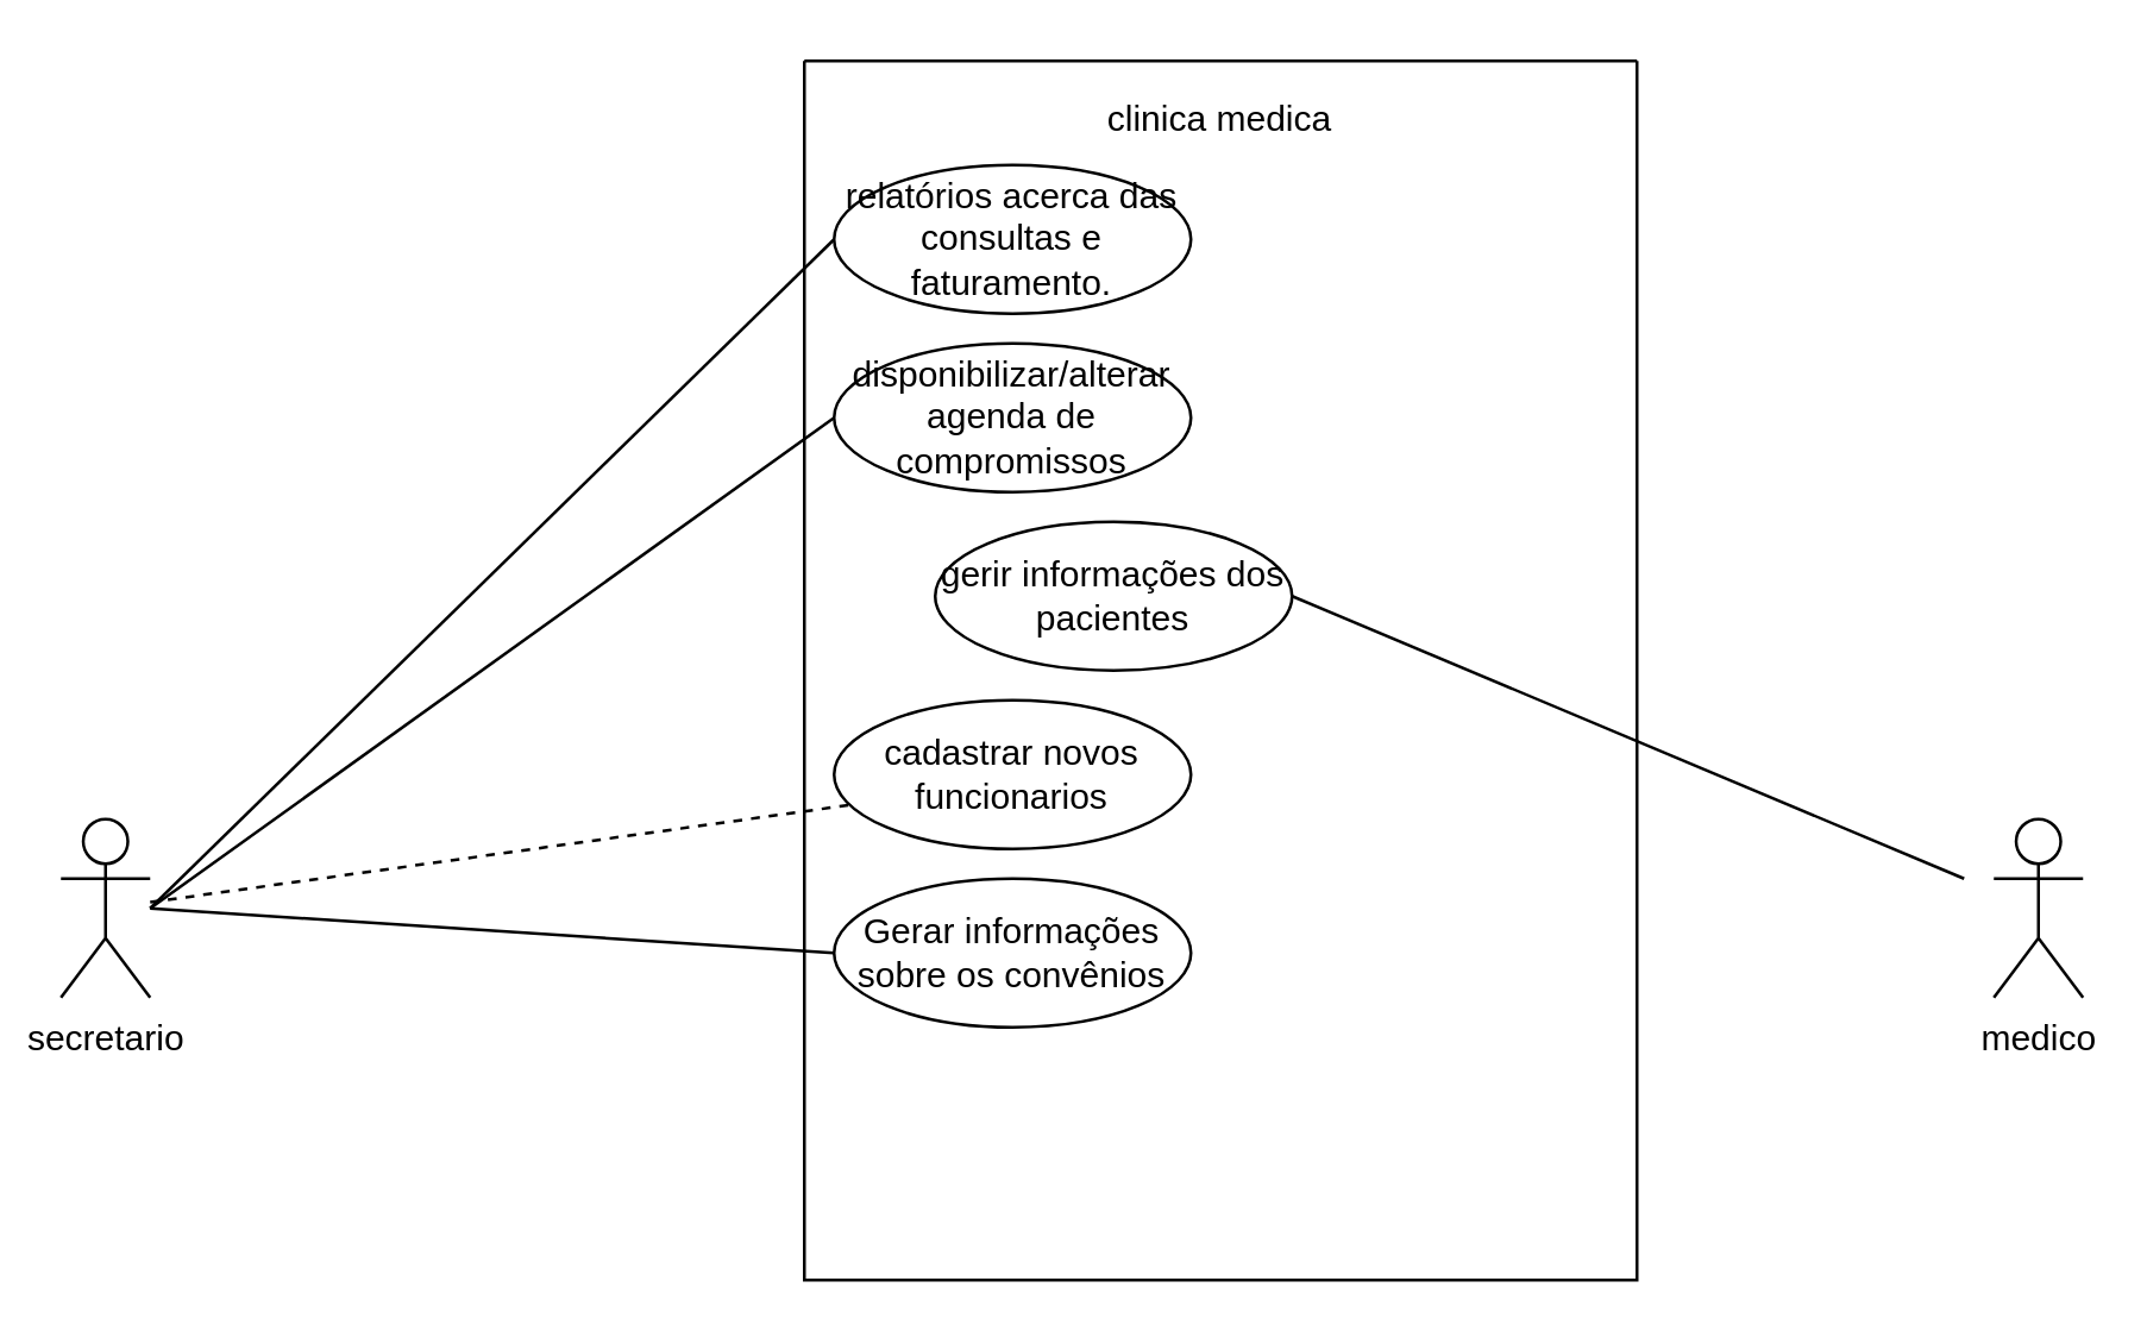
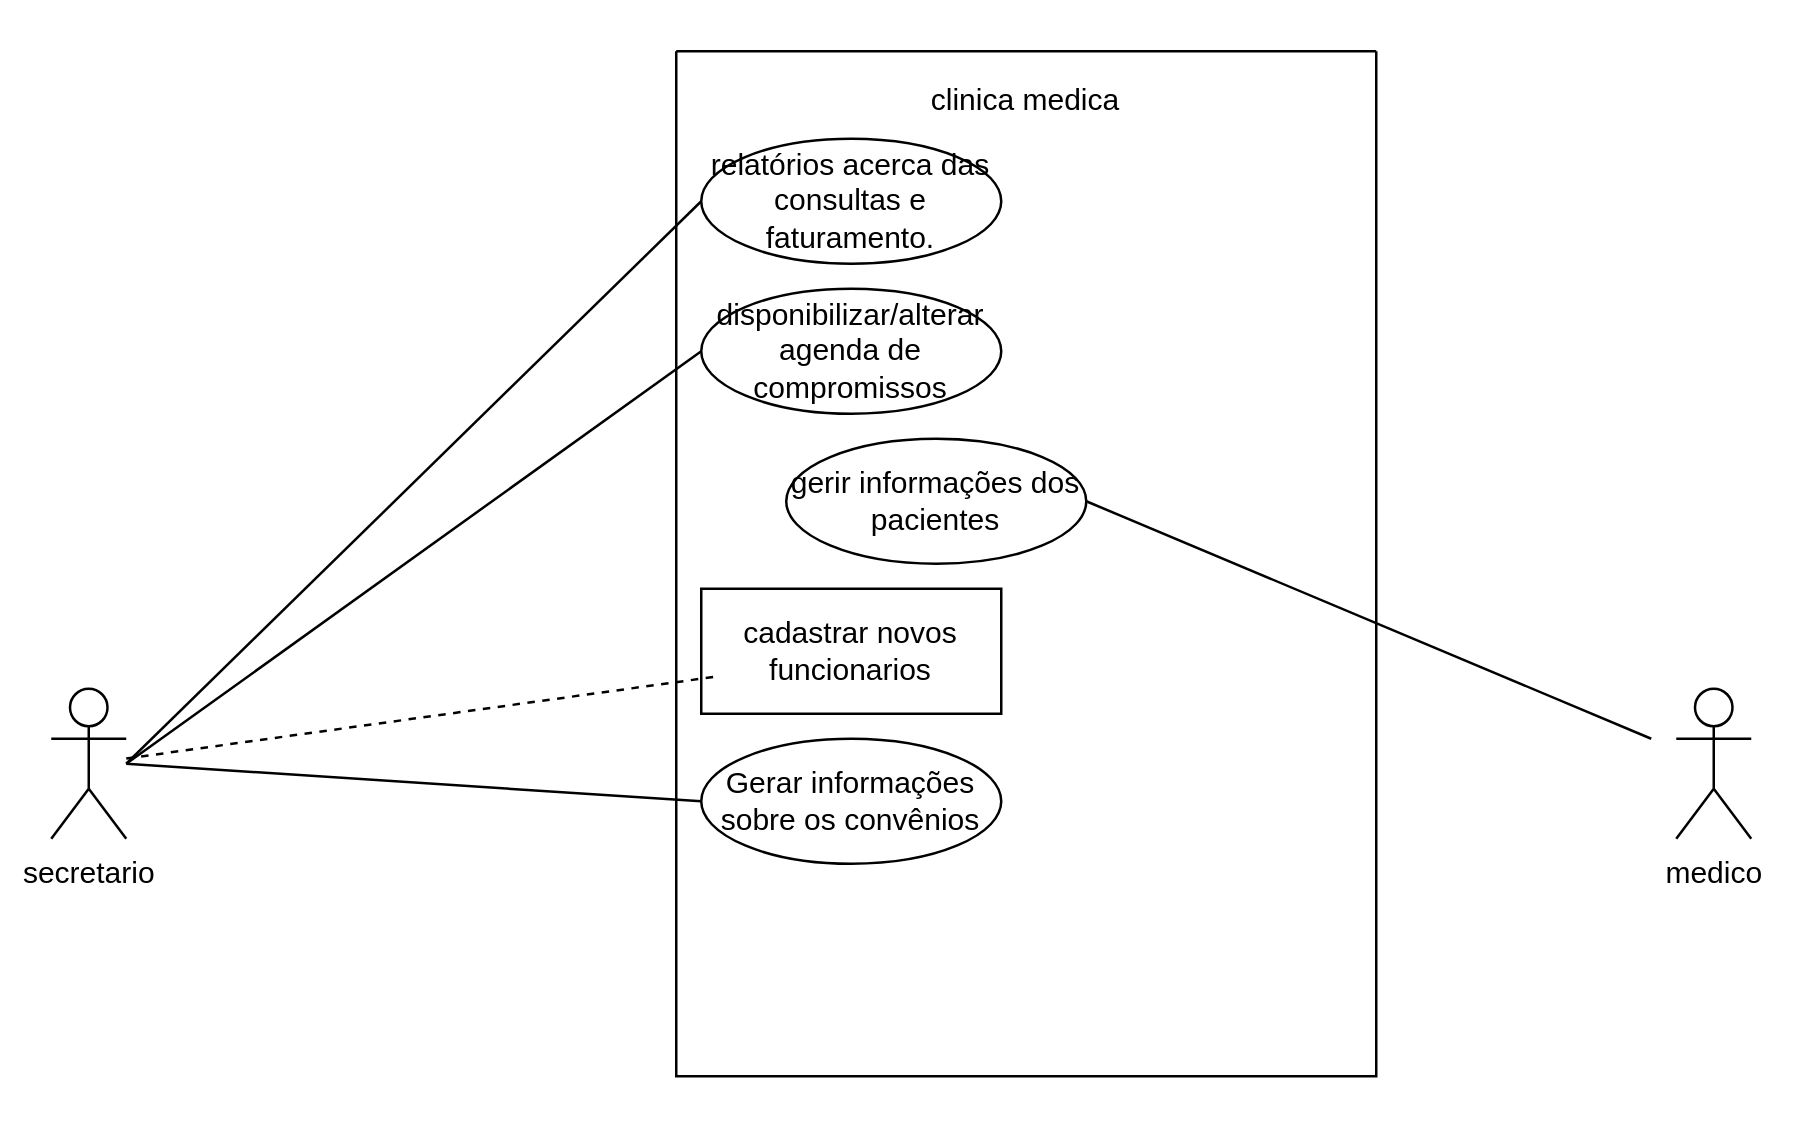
  <mxCell id="0" />
  <mxCell id="1" parent="0" />
  <mxCell id="2" value="" style="swimlane;startSize=0;" parent="1" vertex="1"><mxGeometry x="270" y="20" width="280" height="410" as="geometry" /></mxCell>
- <mxCell id="3" value="cadastrar novos funcionarios" style="ellipse;whiteSpace=wrap;html=1;" parent="2" vertex="1"><mxGeometry x="10" y="215" width="120" height="50" as="geometry" /></mxCell>
+ <mxCell id="3" value="cadastrar novos funcionarios" style="whiteSpace=wrap;html=1;rounded=0;" parent="2" vertex="1"><mxGeometry x="10" y="215" width="120" height="50" as="geometry" /></mxCell>
  <mxCell id="4" value="gerir informações dos pacientes" style="ellipse;whiteSpace=wrap;html=1;" parent="2" vertex="1"><mxGeometry x="44" y="155" width="120" height="50" as="geometry" /></mxCell>
  <mxCell id="5" value="disponibilizar/alterar agenda de compromissos" style="ellipse;whiteSpace=wrap;html=1;" parent="2" vertex="1"><mxGeometry x="10" y="95" width="120" height="50" as="geometry" /></mxCell>
  <mxCell id="6" value="relatórios acerca das consultas e faturamento." style="ellipse;whiteSpace=wrap;html=1;" parent="2" vertex="1"><mxGeometry x="10" y="35" width="120" height="50" as="geometry" /></mxCell>
  <mxCell id="7" value="clinica medica" style="text;html=1;strokeColor=none;fillColor=none;align=center;verticalAlign=middle;whiteSpace=wrap;rounded=0;" parent="2" vertex="1"><mxGeometry x="97" y="5" width="86" height="30" as="geometry" /></mxCell>
  <mxCell id="8" value="Gerar informações sobre os convênios" style="ellipse;whiteSpace=wrap;html=1;" parent="2" vertex="1"><mxGeometry x="10" y="275" width="120" height="50" as="geometry" /></mxCell>
  <mxCell id="9" value="medico" style="shape=umlActor;verticalLabelPosition=bottom;verticalAlign=top;html=1;outlineConnect=0;" parent="1" vertex="1"><mxGeometry x="670" y="275" width="30" height="60" as="geometry" /></mxCell>
  <mxCell id="10" value="secretario" style="shape=umlActor;verticalLabelPosition=bottom;verticalAlign=top;html=1;outlineConnect=0;" parent="1" vertex="1"><mxGeometry x="20" y="275" width="30" height="60" as="geometry" /></mxCell>
  <mxCell id="11" value="" style="endArrow=none;html=1;rounded=0;entryX=0.058;entryY=0.7;entryDx=0;entryDy=0;entryPerimeter=0;dashed=1;" parent="1" source="10" target="3" edge="1"><mxGeometry width="50" height="50" relative="1" as="geometry"><mxPoint x="340" y="285" as="sourcePoint" /><mxPoint x="390" y="235" as="targetPoint" /></mxGeometry></mxCell>
  <mxCell id="12" value="" style="endArrow=none;html=1;rounded=0;entryX=0;entryY=0.5;entryDx=0;entryDy=0;" parent="1" target="5" edge="1"><mxGeometry width="50" height="50" relative="1" as="geometry"><mxPoint x="50" y="305" as="sourcePoint" /><mxPoint x="290" y="270" as="targetPoint" /></mxGeometry></mxCell>
  <mxCell id="13" value="" style="endArrow=none;html=1;rounded=0;entryX=0;entryY=0.5;entryDx=0;entryDy=0;" parent="1" target="6" edge="1"><mxGeometry width="50" height="50" relative="1" as="geometry"><mxPoint x="50" y="305" as="sourcePoint" /><mxPoint x="290" y="190" as="targetPoint" /></mxGeometry></mxCell>
  <mxCell id="14" value="" style="endArrow=none;html=1;rounded=0;entryX=1;entryY=0.5;entryDx=0;entryDy=0;" parent="1" target="4" edge="1"><mxGeometry width="50" height="50" relative="1" as="geometry"><mxPoint x="660" y="295" as="sourcePoint" /><mxPoint x="290" y="190" as="targetPoint" /></mxGeometry></mxCell>
  <mxCell id="15" value="" style="endArrow=none;html=1;rounded=0;entryX=0;entryY=0.5;entryDx=0;entryDy=0;" parent="1" target="8" edge="1"><mxGeometry width="50" height="50" relative="1" as="geometry"><mxPoint x="50" y="305" as="sourcePoint" /><mxPoint x="297" y="280" as="targetPoint" /></mxGeometry></mxCell>
